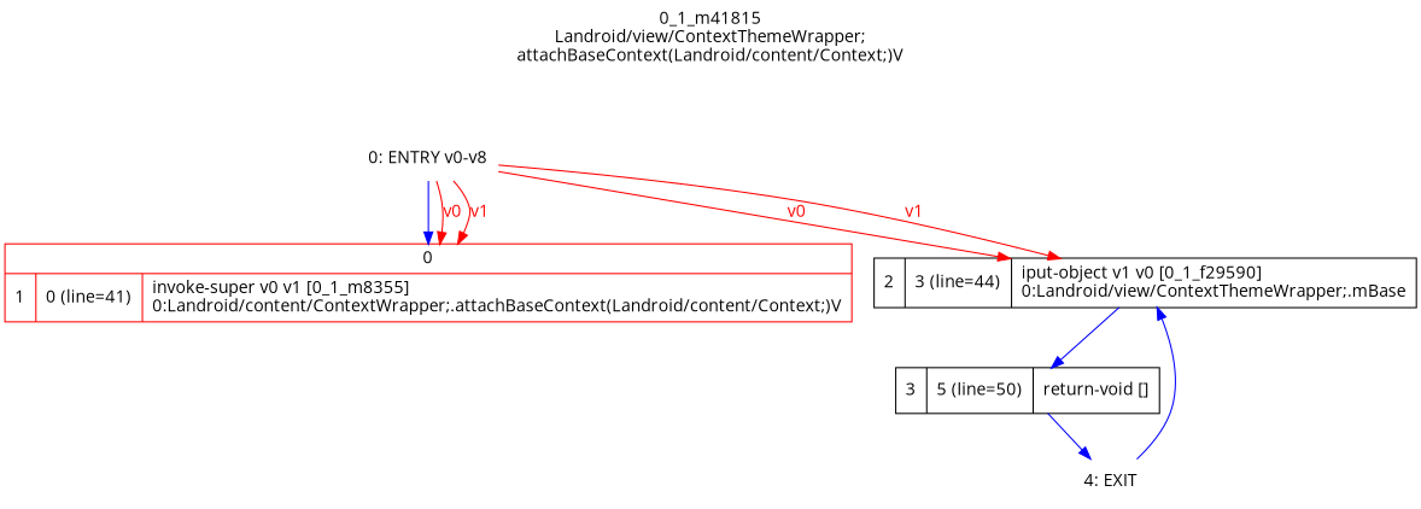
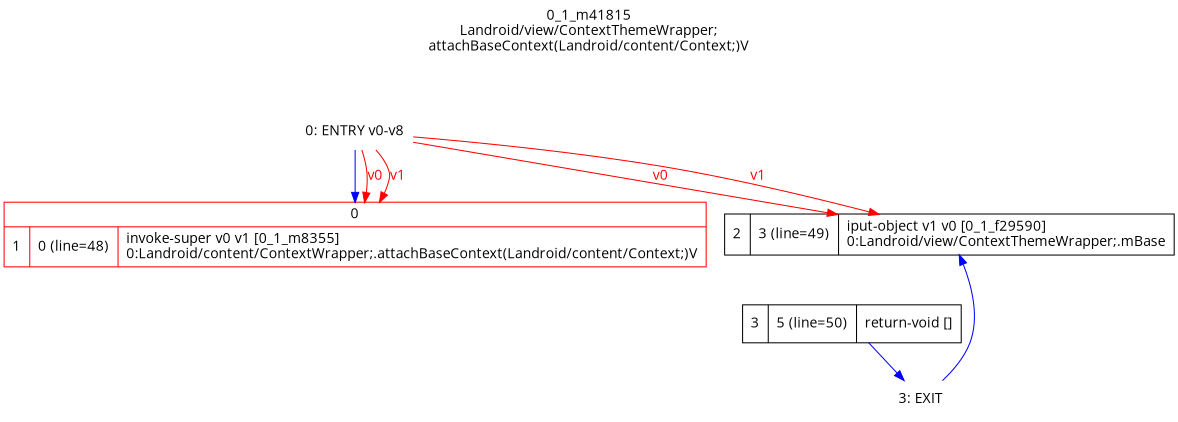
  digraph {
    fontname="Open Sans"
    label="0_1_m41815\nLandroid/view/ContextThemeWrapper;\nattachBaseContext(Landroid/content/Context;)V"
    labelloc=t
    rankdir=UD
    node [fontname="Open Sans" shape=record]
    edge [color=blue fontcolor=blue fontname="Open Sans"]
    n1 [label="0: ENTRY v0-v8" shape=plaintext]
-   n2 [color=red label="{0|{1|0 (line=41)|invoke-super v0 v1 [0_1_m8355]\l0:Landroid/content/ContextWrapper;.attachBaseContext(Landroid/content/Context;)V\l}}"]
-   n3 [label="2|3 (line=44)|iput-object v1 v0 [0_1_f29590]\l0:Landroid/view/ContextThemeWrapper;.mBase\l"]
+   n2 [color=red label="{0|{1|0 (line=48)|invoke-super v0 v1 [0_1_m8355]\l0:Landroid/content/ContextWrapper;.attachBaseContext(Landroid/content/Context;)V\l}}"]
+   n3 [label="2|3 (line=49)|iput-object v1 v0 [0_1_f29590]\l0:Landroid/view/ContextThemeWrapper;.mBase\l"]
    n4 [label="3|5 (line=50)|return-void []\l"]
-   n5 [label="4: EXIT" shape=plaintext]
+   n5 [label="3: EXIT" shape=plaintext]
    n1 -> n2 [weight=100]
    n1 -> n2 [color=red fontcolor=red label=v0]
    n1 -> n2 [color=red fontcolor=red label=v1]
    n1 -> n3 [color=red fontcolor=red label=v0]
    n1 -> n3 [color=red fontcolor=red label=v1]
-   n3 -> n4 [weight=100]
    n4 -> n5 [weight=100]
    n5 -> n3 [weight=100]
  }
